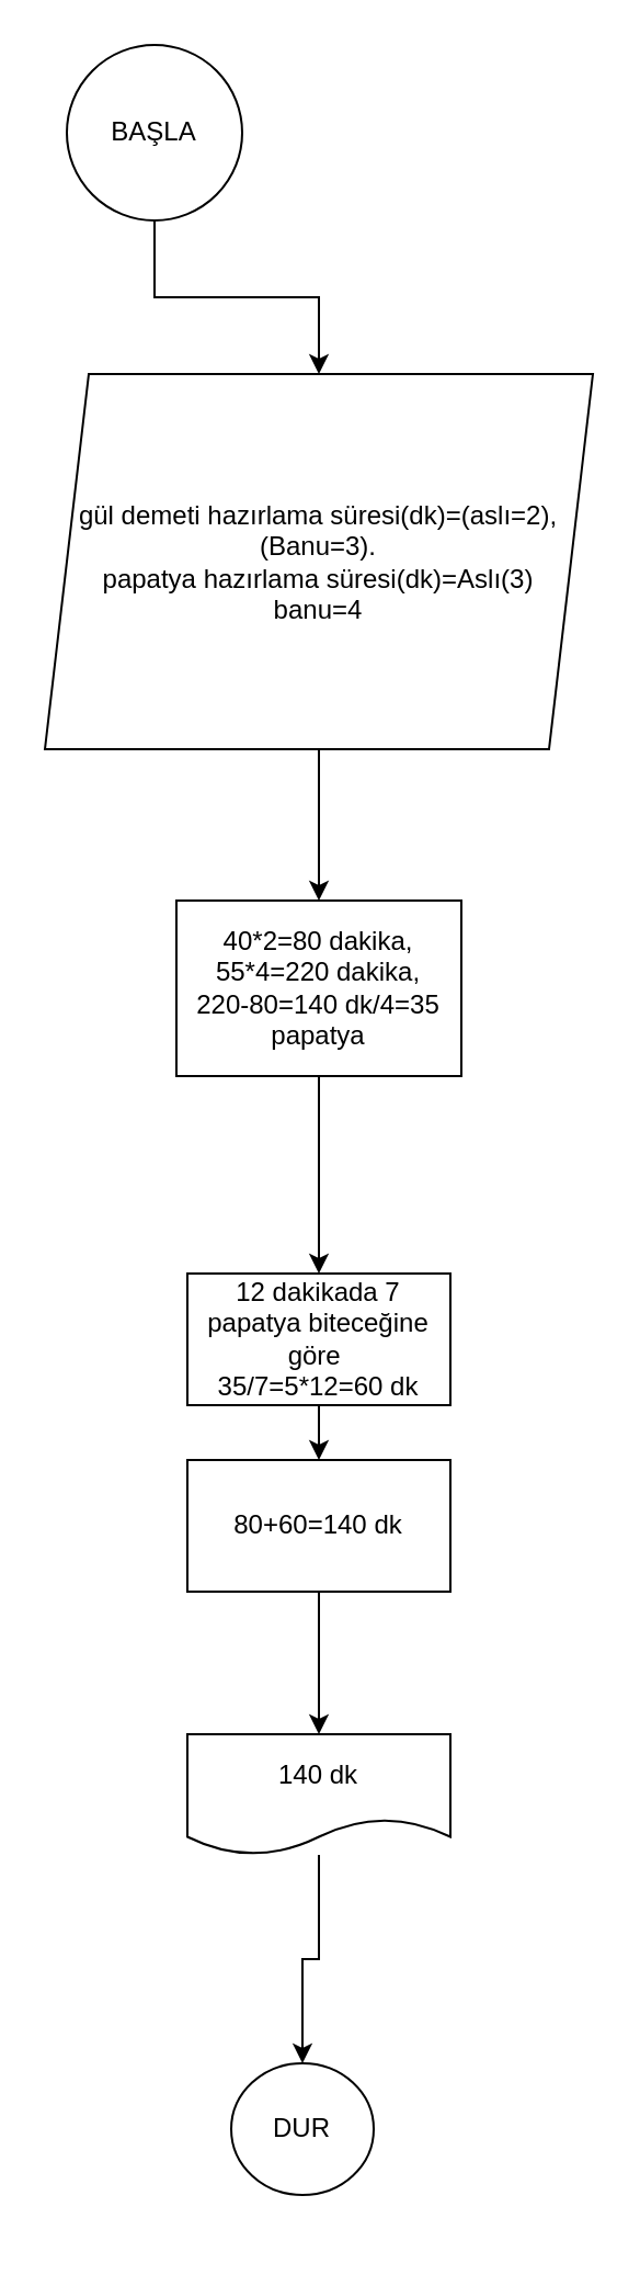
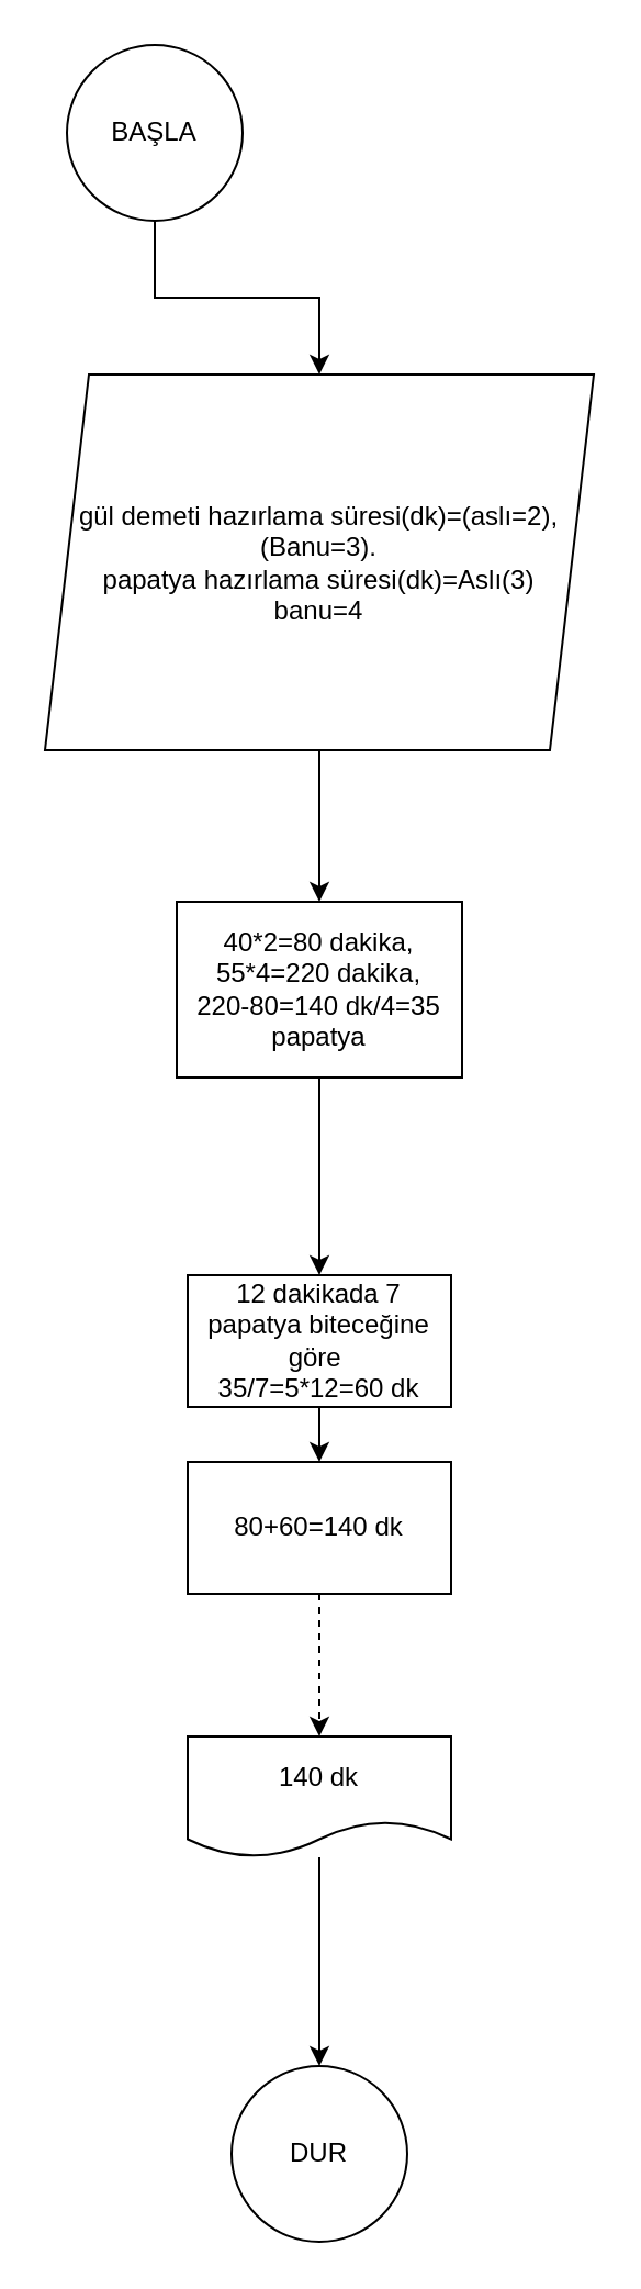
  <mxCell id="0" />
  <mxCell id="1" parent="0" />
  <mxCell id="2" value="" style="edgeStyle=orthogonalEdgeStyle;rounded=0;orthogonalLoop=1;jettySize=auto;html=1;" edge="1" parent="1" source="3" target="6"><mxGeometry relative="1" as="geometry" /></mxCell>
  <mxCell id="3" value="BAŞLA" style="ellipse;whiteSpace=wrap;html=1;aspect=fixed;" vertex="1" parent="1"><mxGeometry x="30" y="20" width="80" height="80" as="geometry" /></mxCell>
- <mxCell id="4" value="DUR" style="ellipse;whiteSpace=wrap;html=1;aspect=fixed;" vertex="1" parent="1"><mxGeometry x="105" y="940" width="65" height="60" as="geometry" /></mxCell>
+ <mxCell id="4" value="DUR" style="ellipse;whiteSpace=wrap;html=1;aspect=fixed;" vertex="1" parent="1"><mxGeometry x="105" y="940" width="80" height="80" as="geometry" /></mxCell>
  <mxCell id="5" value="" style="edgeStyle=orthogonalEdgeStyle;rounded=0;orthogonalLoop=1;jettySize=auto;html=1;" edge="1" parent="1" source="6" target="8"><mxGeometry relative="1" as="geometry" /></mxCell>
  <mxCell id="6" value="gül demeti hazırlama süresi(dk)=(aslı=2),(Banu=3).&lt;br&gt;papatya hazırlama süresi(dk)=Aslı(3)&lt;br&gt;banu=4" style="shape=parallelogram;perimeter=parallelogramPerimeter;whiteSpace=wrap;html=1;fixedSize=1;" vertex="1" parent="1"><mxGeometry x="20" y="170" width="250" height="171" as="geometry" /></mxCell>
  <mxCell id="7" value="" style="edgeStyle=orthogonalEdgeStyle;rounded=0;orthogonalLoop=1;jettySize=auto;html=1;" edge="1" parent="1" source="8" target="10"><mxGeometry relative="1" as="geometry" /></mxCell>
  <mxCell id="8" value="40*2=80 dakika,&lt;br&gt;55*4=220 dakika,&lt;br&gt;220-80=140 dk/4=35 papatya" style="rounded=0;whiteSpace=wrap;html=1;" vertex="1" parent="1"><mxGeometry x="80" y="410" width="130" height="80" as="geometry" /></mxCell>
  <mxCell id="9" value="" style="edgeStyle=orthogonalEdgeStyle;rounded=0;orthogonalLoop=1;jettySize=auto;html=1;" edge="1" parent="1" source="10" target="12"><mxGeometry relative="1" as="geometry" /></mxCell>
  <mxCell id="10" value="12 dakikada 7 papatya biteceğine göre&amp;nbsp;&lt;br&gt;35/7=5*12=60 dk" style="whiteSpace=wrap;html=1;rounded=0;" vertex="1" parent="1"><mxGeometry x="85" y="580" width="120" height="60" as="geometry" /></mxCell>
- <mxCell id="11" value="" style="edgeStyle=orthogonalEdgeStyle;rounded=0;orthogonalLoop=1;jettySize=auto;html=1;" edge="1" parent="1" source="12" target="14"><mxGeometry relative="1" as="geometry" /></mxCell>
+ <mxCell id="11" value="" style="edgeStyle=orthogonalEdgeStyle;rounded=0;orthogonalLoop=1;jettySize=auto;html=1;dashed=1;" edge="1" parent="1" source="12" target="14"><mxGeometry relative="1" as="geometry" /></mxCell>
  <mxCell id="12" value="80+60=140 dk" style="whiteSpace=wrap;html=1;rounded=0;" vertex="1" parent="1"><mxGeometry x="85" y="665" width="120" height="60" as="geometry" /></mxCell>
  <mxCell id="13" value="" style="edgeStyle=orthogonalEdgeStyle;rounded=0;orthogonalLoop=1;jettySize=auto;html=1;" edge="1" parent="1" source="14" target="4"><mxGeometry relative="1" as="geometry" /></mxCell>
  <mxCell id="14" value="140 dk" style="shape=document;whiteSpace=wrap;html=1;boundedLbl=1;" vertex="1" parent="1"><mxGeometry x="85" y="790" width="120" height="55" as="geometry" /></mxCell>
